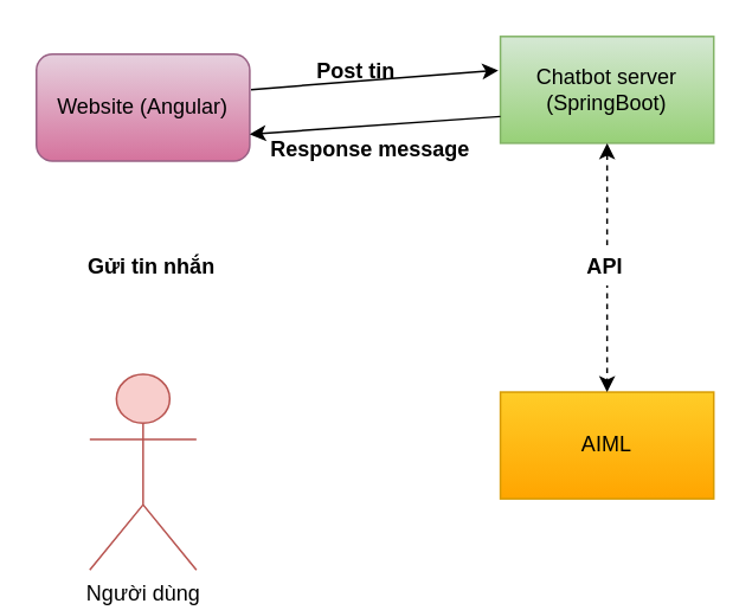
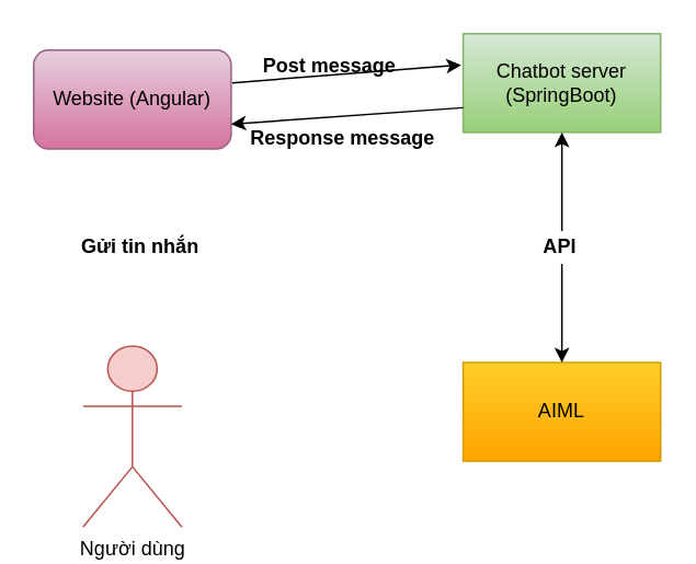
  <mxCell id="0" />
  <mxCell id="1" parent="0" />
  <mxCell id="2" value="Người dùng" style="shape=umlActor;verticalLabelPosition=bottom;verticalAlign=top;html=1;outlineConnect=0;fillColor=#f8cecc;strokeColor=#b85450;" parent="1" vertex="1"><mxGeometry x="50" y="210" width="59.99" height="110" as="geometry" /></mxCell>
  <mxCell id="3" value="Website (Angular)" style="whiteSpace=wrap;html=1;gradientColor=#d5739d;fillColor=#e6d0de;strokeColor=#996185;rounded=1;" parent="1" vertex="1"><mxGeometry x="20" y="30" width="120" height="60" as="geometry" /></mxCell>
  <mxCell id="4" value="Chatbot server (SpringBoot)" style="rounded=0;whiteSpace=wrap;html=1;gradientColor=#97d077;fillColor=#d5e8d4;strokeColor=#82b366;" parent="1" vertex="1"><mxGeometry x="281" y="20" width="120" height="60" as="geometry" /></mxCell>
  <mxCell id="5" value="AIML" style="rounded=0;whiteSpace=wrap;html=1;gradientColor=#ffa500;fillColor=#ffcd28;strokeColor=#d79b00;" parent="1" vertex="1"><mxGeometry x="281" y="220" width="120" height="60" as="geometry" /></mxCell>
- <mxCell id="6" value="" style="endArrow=classic;startArrow=classic;html=1;entryX=0.5;entryY=0;entryDx=0;entryDy=0;exitX=0.5;exitY=1;exitDx=0;exitDy=0;dashed=1;" parent="1" source="4" target="5" edge="1"><mxGeometry width="50" height="50" relative="1" as="geometry"><mxPoint x="350" y="100" as="sourcePoint" /><mxPoint x="290" y="130" as="targetPoint" /></mxGeometry></mxCell>
+ <mxCell id="6" value="" style="endArrow=classic;startArrow=classic;html=1;entryX=0.5;entryY=0;entryDx=0;entryDy=0;exitX=0.5;exitY=1;exitDx=0;exitDy=0;" parent="1" source="4" target="5" edge="1"><mxGeometry width="50" height="50" relative="1" as="geometry"><mxPoint x="350" y="100" as="sourcePoint" /><mxPoint x="290" y="130" as="targetPoint" /></mxGeometry></mxCell>
  <mxCell id="7" value="" style="endArrow=classic;html=1;exitX=1.006;exitY=0.331;exitDx=0;exitDy=0;exitPerimeter=0;entryX=-0.01;entryY=0.317;entryDx=0;entryDy=0;entryPerimeter=0;" parent="1" source="3" target="4" edge="1"><mxGeometry width="50" height="50" relative="1" as="geometry"><mxPoint x="240" y="180" as="sourcePoint" /><mxPoint x="290" y="130" as="targetPoint" /></mxGeometry></mxCell>
  <mxCell id="8" value="" style="endArrow=classic;html=1;entryX=1;entryY=0.75;entryDx=0;entryDy=0;exitX=0;exitY=0.75;exitDx=0;exitDy=0;" parent="1" source="4" target="3" edge="1"><mxGeometry width="50" height="50" relative="1" as="geometry"><mxPoint x="210" y="100" as="sourcePoint" /><mxPoint x="260" y="50" as="targetPoint" /></mxGeometry></mxCell>
- <mxCell id="9" value="Post tin" style="text;html=1;strokeColor=none;fillColor=none;align=center;verticalAlign=middle;whiteSpace=wrap;rounded=0;fontStyle=1" parent="1" vertex="1"><mxGeometry x="150" y="30" width="100" height="20" as="geometry" /></mxCell>
+ <mxCell id="9" value="Post message" style="text;html=1;strokeColor=none;fillColor=none;align=center;verticalAlign=middle;whiteSpace=wrap;rounded=0;fontStyle=1" parent="1" vertex="1"><mxGeometry x="150" y="30" width="100" height="20" as="geometry" /></mxCell>
  <mxCell id="10" value="Response message" style="text;html=1;strokeColor=none;fillColor=none;align=center;verticalAlign=middle;whiteSpace=wrap;rounded=0;fontStyle=1" parent="1" vertex="1"><mxGeometry x="149" y="74" width="118" height="20" as="geometry" /></mxCell>
  <mxCell id="11" value="API" style="text;html=1;strokeColor=none;align=center;verticalAlign=middle;whiteSpace=wrap;rounded=0;fillColor=#ffffff;fontStyle=1" parent="1" vertex="1"><mxGeometry x="320" y="140" width="40" height="20" as="geometry" /></mxCell>
  <mxCell id="12" value="Gửi tin nhắn" style="text;html=1;strokeColor=none;align=center;verticalAlign=middle;whiteSpace=wrap;rounded=0;fillColor=#ffffff;fontStyle=1" parent="1" vertex="1"><mxGeometry x="30" y="140" width="110" height="20" as="geometry" /></mxCell>
